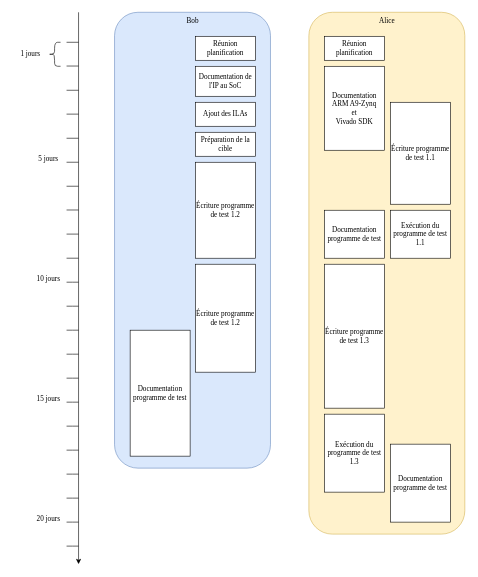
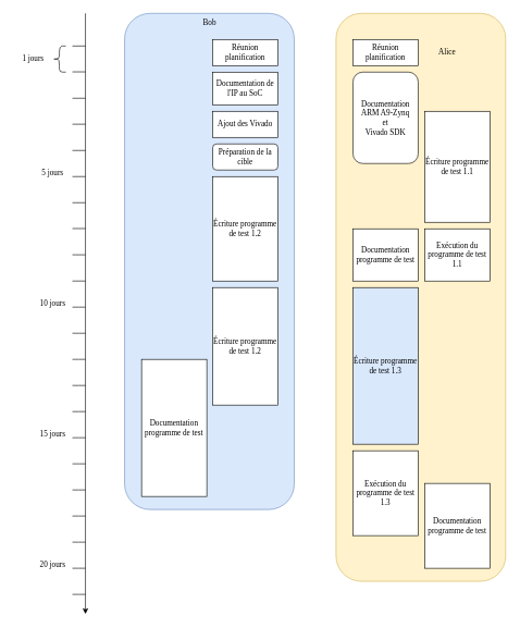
  <mxCell id="0" />
  <mxCell id="1" parent="0" />
  <mxCell id="2" value="" style="rounded=1;whiteSpace=wrap;html=1;fontFamily=Verdana;fontSize=12;fillColor=#fff2cc;strokeColor=#d6b656;" vertex="1" parent="1"><mxGeometry x="514" y="20" width="260" height="870" as="geometry" /></mxCell>
  <mxCell id="3" value="" style="rounded=1;whiteSpace=wrap;html=1;fontFamily=Verdana;fontSize=12;fillColor=#dae8fc;strokeColor=#6c8ebf;" vertex="1" parent="1"><mxGeometry x="190" y="20" width="260" height="760" as="geometry" /></mxCell>
  <mxCell id="4" value="" style="endArrow=classic;html=1;rounded=0;" edge="1" parent="1"><mxGeometry width="50" height="50" relative="1" as="geometry"><mxPoint x="130" y="20" as="sourcePoint" /><mxPoint x="130" y="940" as="targetPoint" /></mxGeometry></mxCell>
  <mxCell id="5" value="&lt;font style=&quot;font-size: 12px;&quot; face=&quot;Verdana&quot;&gt;Réunion planification&lt;/font&gt;" style="rounded=0;whiteSpace=wrap;html=1;" vertex="1" parent="1"><mxGeometry x="325" y="60" width="100" height="40" as="geometry" /></mxCell>
  <mxCell id="6" value="&lt;font style=&quot;font-size: 12px;&quot; face=&quot;Verdana&quot;&gt;Réunion planification&lt;/font&gt;" style="rounded=0;whiteSpace=wrap;html=1;" vertex="1" parent="1"><mxGeometry x="540" y="60" width="100" height="40" as="geometry" /></mxCell>
  <mxCell id="7" value="" style="endArrow=none;html=1;rounded=0;fontFamily=Verdana;fontSize=14;" edge="1" parent="1"><mxGeometry width="50" height="50" relative="1" as="geometry"><mxPoint x="130" y="109.6" as="sourcePoint" /><mxPoint x="110" y="109.6" as="targetPoint" /></mxGeometry></mxCell>
  <mxCell id="8" value="Bob" style="text;html=1;strokeColor=none;fillColor=none;align=center;verticalAlign=middle;whiteSpace=wrap;rounded=0;fontFamily=Verdana;fontSize=12;" vertex="1" parent="1"><mxGeometry x="282.5" y="20" width="75" height="30" as="geometry" /></mxCell>
- <mxCell id="9" value="Alice" style="text;html=1;strokeColor=none;fillColor=none;align=center;verticalAlign=middle;whiteSpace=wrap;rounded=0;fontFamily=Verdana;fontSize=12;" vertex="1" parent="1"><mxGeometry x="606.5" y="20" width="75" height="30" as="geometry" /></mxCell>
+ <mxCell id="9" value="Alice" style="text;html=1;strokeColor=none;fillColor=none;align=center;verticalAlign=middle;whiteSpace=wrap;rounded=0;fontFamily=Verdana;fontSize=12;" vertex="1" parent="1"><mxGeometry x="646.5" y="65" width="75" height="30" as="geometry" /></mxCell>
  <mxCell id="10" value="1 jours" style="text;html=1;strokeColor=none;fillColor=none;align=center;verticalAlign=middle;whiteSpace=wrap;rounded=0;fontFamily=Verdana;fontSize=12;" vertex="1" parent="1"><mxGeometry x="20" y="75" width="60" height="30" as="geometry" /></mxCell>
  <mxCell id="11" value="Documentation de l'IP au SoC" style="rounded=0;whiteSpace=wrap;html=1;fontFamily=Verdana;fontSize=12;" vertex="1" parent="1"><mxGeometry x="325" y="110" width="100" height="50" as="geometry" /></mxCell>
- <mxCell id="12" value="Ajout des ILAs" style="rounded=0;whiteSpace=wrap;html=1;fontFamily=Verdana;fontSize=12;" vertex="1" parent="1"><mxGeometry x="325" y="170" width="100" height="40" as="geometry" /></mxCell>
- <mxCell id="13" value="Préparation de la cible" style="rounded=0;whiteSpace=wrap;html=1;fontFamily=Verdana;fontSize=12;" vertex="1" parent="1"><mxGeometry x="325" y="220" width="100" height="40" as="geometry" /></mxCell>
+ <mxCell id="12" value="Ajout des Vivado" style="rounded=0;whiteSpace=wrap;html=1;fontFamily=Verdana;fontSize=12;" vertex="1" parent="1"><mxGeometry x="325" y="170" width="100" height="40" as="geometry" /></mxCell>
+ <mxCell id="13" value="Préparation de la cible" style="whiteSpace=wrap;html=1;fontFamily=Verdana;fontSize=12;rounded=1;" vertex="1" parent="1"><mxGeometry x="325" y="220" width="100" height="40" as="geometry" /></mxCell>
  <mxCell id="14" value="" style="endArrow=none;html=1;rounded=0;fontFamily=Verdana;fontSize=12;" edge="1" parent="1"><mxGeometry width="50" height="50" relative="1" as="geometry"><mxPoint x="110" y="270" as="sourcePoint" /><mxPoint x="130" y="270" as="targetPoint" /></mxGeometry></mxCell>
  <mxCell id="15" value="" style="shape=curlyBracket;whiteSpace=wrap;html=1;rounded=1;labelPosition=left;verticalLabelPosition=middle;align=right;verticalAlign=middle;fontFamily=Verdana;fontSize=12;" vertex="1" parent="1"><mxGeometry x="80" y="70" width="20" height="40" as="geometry" /></mxCell>
  <mxCell id="16" value="" style="endArrow=none;html=1;rounded=0;fontFamily=Verdana;fontSize=12;" edge="1" parent="1"><mxGeometry width="50" height="50" relative="1" as="geometry"><mxPoint x="110" y="349.6" as="sourcePoint" /><mxPoint x="130" y="349.6" as="targetPoint" /></mxGeometry></mxCell>
- <mxCell id="17" value="Documentation ARM A9-Zynq&lt;br&gt;&lt;div&gt;et&lt;/div&gt;&lt;div&gt;Vivado SDK&lt;br&gt;&lt;/div&gt;" style="rounded=0;whiteSpace=wrap;html=1;fontFamily=Verdana;fontSize=12;" vertex="1" parent="1"><mxGeometry x="540" y="110" width="100" height="140" as="geometry" /></mxCell>
+ <mxCell id="17" value="Documentation ARM A9-Zynq&lt;br&gt;&lt;div&gt;et&lt;/div&gt;&lt;div&gt;Vivado SDK&lt;br&gt;&lt;/div&gt;" style="whiteSpace=wrap;html=1;fontFamily=Verdana;fontSize=12;rounded=1;" vertex="1" parent="1"><mxGeometry x="540" y="110" width="100" height="140" as="geometry" /></mxCell>
  <mxCell id="18" value="Écriture programme de test 1.1" style="rounded=0;whiteSpace=wrap;html=1;fontFamily=Verdana;fontSize=12;" vertex="1" parent="1"><mxGeometry x="650" y="170" width="100" height="170" as="geometry" /></mxCell>
  <mxCell id="19" value="Écriture programme de test 1.2" style="rounded=0;whiteSpace=wrap;html=1;fontFamily=Verdana;fontSize=12;" vertex="1" parent="1"><mxGeometry x="325" y="270" width="100" height="160" as="geometry" /></mxCell>
  <mxCell id="20" value="Exécution du programme de test 1.1" style="rounded=0;whiteSpace=wrap;html=1;fontFamily=Verdana;fontSize=12;" vertex="1" parent="1"><mxGeometry x="650" y="350" width="100" height="80" as="geometry" /></mxCell>
  <mxCell id="21" value="Documentation programme de test" style="rounded=0;whiteSpace=wrap;html=1;fontFamily=Verdana;fontSize=12;" vertex="1" parent="1"><mxGeometry x="540" y="350" width="100" height="80" as="geometry" /></mxCell>
- <mxCell id="22" value="Écriture programme de test 1.3" style="rounded=0;whiteSpace=wrap;html=1;fontFamily=Verdana;fontSize=12;" vertex="1" parent="1"><mxGeometry x="540" y="440" width="100" height="240" as="geometry" /></mxCell>
+ <mxCell id="22" value="Écriture programme de test 1.3" style="rounded=0;whiteSpace=wrap;html=1;fontFamily=Verdana;fontSize=12;fillColor=#dae8fc;" vertex="1" parent="1"><mxGeometry x="540" y="440" width="100" height="240" as="geometry" /></mxCell>
  <mxCell id="23" value="Exécution du programme de test 1.3" style="rounded=0;whiteSpace=wrap;html=1;fontFamily=Verdana;fontSize=12;" vertex="1" parent="1"><mxGeometry x="540" y="690" width="100" height="130" as="geometry" /></mxCell>
  <mxCell id="24" value="Documentation programme de test" style="rounded=0;whiteSpace=wrap;html=1;fontFamily=Verdana;fontSize=12;" vertex="1" parent="1"><mxGeometry x="650" y="740" width="100" height="130" as="geometry" /></mxCell>
  <mxCell id="25" value="Écriture programme de test 1.2" style="rounded=0;whiteSpace=wrap;html=1;fontFamily=Verdana;fontSize=12;" vertex="1" parent="1"><mxGeometry x="325" y="440" width="100" height="180" as="geometry" /></mxCell>
  <mxCell id="26" value="Documentation programme de test" style="rounded=0;whiteSpace=wrap;html=1;fontFamily=Verdana;fontSize=12;" vertex="1" parent="1"><mxGeometry x="216" y="550" width="100" height="210" as="geometry" /></mxCell>
  <mxCell id="27" value="" style="endArrow=none;html=1;rounded=0;fontFamily=Verdana;fontSize=14;" edge="1" parent="1"><mxGeometry width="50" height="50" relative="1" as="geometry"><mxPoint x="130" y="150" as="sourcePoint" /><mxPoint x="110" y="150" as="targetPoint" /></mxGeometry></mxCell>
  <mxCell id="28" value="" style="endArrow=none;html=1;rounded=0;fontFamily=Verdana;fontSize=14;" edge="1" parent="1"><mxGeometry width="50" height="50" relative="1" as="geometry"><mxPoint x="130" y="189.8" as="sourcePoint" /><mxPoint x="110" y="189.8" as="targetPoint" /></mxGeometry></mxCell>
  <mxCell id="29" value="" style="endArrow=none;html=1;rounded=0;fontFamily=Verdana;fontSize=14;" edge="1" parent="1"><mxGeometry width="50" height="50" relative="1" as="geometry"><mxPoint x="130" y="230" as="sourcePoint" /><mxPoint x="110" y="230" as="targetPoint" /></mxGeometry></mxCell>
  <mxCell id="30" value="" style="endArrow=none;html=1;rounded=0;fontFamily=Verdana;fontSize=14;" edge="1" parent="1"><mxGeometry width="50" height="50" relative="1" as="geometry"><mxPoint x="130" y="310" as="sourcePoint" /><mxPoint x="110" y="310" as="targetPoint" /></mxGeometry></mxCell>
  <mxCell id="31" value="" style="endArrow=none;html=1;rounded=0;fontFamily=Verdana;fontSize=14;" edge="1" parent="1"><mxGeometry width="50" height="50" relative="1" as="geometry"><mxPoint x="130" y="389.8" as="sourcePoint" /><mxPoint x="110" y="389.8" as="targetPoint" /></mxGeometry></mxCell>
  <mxCell id="32" value="" style="endArrow=none;html=1;rounded=0;fontFamily=Verdana;fontSize=14;" edge="1" parent="1"><mxGeometry width="50" height="50" relative="1" as="geometry"><mxPoint x="130" y="430" as="sourcePoint" /><mxPoint x="110" y="430" as="targetPoint" /></mxGeometry></mxCell>
  <mxCell id="33" value="" style="endArrow=none;html=1;rounded=0;fontFamily=Verdana;fontSize=14;" edge="1" parent="1"><mxGeometry width="50" height="50" relative="1" as="geometry"><mxPoint x="130" y="470" as="sourcePoint" /><mxPoint x="110" y="470" as="targetPoint" /><Array as="points"><mxPoint x="120" y="470" /></Array></mxGeometry></mxCell>
  <mxCell id="34" value="" style="endArrow=none;html=1;rounded=0;fontFamily=Verdana;fontSize=14;" edge="1" parent="1"><mxGeometry width="50" height="50" relative="1" as="geometry"><mxPoint x="130" y="510" as="sourcePoint" /><mxPoint x="110" y="510" as="targetPoint" /><Array as="points"><mxPoint x="120" y="510" /></Array></mxGeometry></mxCell>
  <mxCell id="35" value="" style="endArrow=none;html=1;rounded=0;fontFamily=Verdana;fontSize=14;" edge="1" parent="1"><mxGeometry width="50" height="50" relative="1" as="geometry"><mxPoint x="130" y="550" as="sourcePoint" /><mxPoint x="110" y="550" as="targetPoint" /><Array as="points"><mxPoint x="120" y="550" /></Array></mxGeometry></mxCell>
  <mxCell id="36" value="" style="endArrow=none;html=1;rounded=0;fontFamily=Verdana;fontSize=14;" edge="1" parent="1"><mxGeometry width="50" height="50" relative="1" as="geometry"><mxPoint x="130" y="590" as="sourcePoint" /><mxPoint x="110" y="590" as="targetPoint" /><Array as="points"><mxPoint x="120" y="590" /></Array></mxGeometry></mxCell>
  <mxCell id="37" value="" style="endArrow=none;html=1;rounded=0;fontFamily=Verdana;fontSize=14;" edge="1" parent="1"><mxGeometry width="50" height="50" relative="1" as="geometry"><mxPoint x="130" y="630" as="sourcePoint" /><mxPoint x="110" y="630" as="targetPoint" /><Array as="points"><mxPoint x="120" y="630" /></Array></mxGeometry></mxCell>
  <mxCell id="38" value="" style="endArrow=none;html=1;rounded=0;fontFamily=Verdana;fontSize=14;" edge="1" parent="1"><mxGeometry width="50" height="50" relative="1" as="geometry"><mxPoint x="130" y="670" as="sourcePoint" /><mxPoint x="110" y="670" as="targetPoint" /><Array as="points"><mxPoint x="120" y="670" /></Array></mxGeometry></mxCell>
  <mxCell id="39" value="" style="endArrow=none;html=1;rounded=0;fontFamily=Verdana;fontSize=14;" edge="1" parent="1"><mxGeometry width="50" height="50" relative="1" as="geometry"><mxPoint x="130" y="710" as="sourcePoint" /><mxPoint x="110" y="710" as="targetPoint" /><Array as="points"><mxPoint x="120" y="710" /></Array></mxGeometry></mxCell>
  <mxCell id="40" value="" style="endArrow=none;html=1;rounded=0;fontFamily=Verdana;fontSize=14;" edge="1" parent="1"><mxGeometry width="50" height="50" relative="1" as="geometry"><mxPoint x="130" y="750" as="sourcePoint" /><mxPoint x="110" y="750" as="targetPoint" /><Array as="points"><mxPoint x="120" y="750" /></Array></mxGeometry></mxCell>
  <mxCell id="41" value="" style="endArrow=none;html=1;rounded=0;fontFamily=Verdana;fontSize=14;" edge="1" parent="1"><mxGeometry width="50" height="50" relative="1" as="geometry"><mxPoint x="130" y="790" as="sourcePoint" /><mxPoint x="110" y="790" as="targetPoint" /><Array as="points"><mxPoint x="120" y="790" /></Array></mxGeometry></mxCell>
  <mxCell id="42" value="" style="endArrow=none;html=1;rounded=0;fontFamily=Verdana;fontSize=14;" edge="1" parent="1"><mxGeometry width="50" height="50" relative="1" as="geometry"><mxPoint x="130" y="830" as="sourcePoint" /><mxPoint x="110" y="830" as="targetPoint" /><Array as="points"><mxPoint x="120" y="830" /></Array></mxGeometry></mxCell>
  <mxCell id="43" value="" style="endArrow=none;html=1;rounded=0;fontFamily=Verdana;fontSize=14;" edge="1" parent="1"><mxGeometry width="50" height="50" relative="1" as="geometry"><mxPoint x="130" y="870" as="sourcePoint" /><mxPoint x="110" y="870" as="targetPoint" /><Array as="points"><mxPoint x="120" y="870" /></Array></mxGeometry></mxCell>
  <mxCell id="44" value="" style="endArrow=none;html=1;rounded=0;fontFamily=Verdana;fontSize=14;" edge="1" parent="1"><mxGeometry width="50" height="50" relative="1" as="geometry"><mxPoint x="130" y="910" as="sourcePoint" /><mxPoint x="110" y="910" as="targetPoint" /><Array as="points"><mxPoint x="120" y="910" /></Array></mxGeometry></mxCell>
  <mxCell id="45" value="5 jours" style="text;html=1;strokeColor=none;fillColor=none;align=center;verticalAlign=middle;whiteSpace=wrap;rounded=0;fontFamily=Verdana;fontSize=12;" vertex="1" parent="1"><mxGeometry x="50" y="250" width="60" height="30" as="geometry" /></mxCell>
  <mxCell id="46" value="10 jours" style="text;html=1;strokeColor=none;fillColor=none;align=center;verticalAlign=middle;whiteSpace=wrap;rounded=0;fontFamily=Verdana;fontSize=12;" vertex="1" parent="1"><mxGeometry x="50" y="450" width="60" height="30" as="geometry" /></mxCell>
  <mxCell id="47" value="15 jours" style="text;html=1;strokeColor=none;fillColor=none;align=center;verticalAlign=middle;whiteSpace=wrap;rounded=0;fontFamily=Verdana;fontSize=12;" vertex="1" parent="1"><mxGeometry x="50" y="650" width="60" height="30" as="geometry" /></mxCell>
  <mxCell id="48" value="20 jours" style="text;html=1;strokeColor=none;fillColor=none;align=center;verticalAlign=middle;whiteSpace=wrap;rounded=0;fontFamily=Verdana;fontSize=12;" vertex="1" parent="1"><mxGeometry x="50" y="850" width="60" height="30" as="geometry" /></mxCell>
  <mxCell id="49" value="" style="endArrow=none;html=1;rounded=0;fontFamily=Verdana;fontSize=14;" edge="1" parent="1"><mxGeometry width="50" height="50" relative="1" as="geometry"><mxPoint x="130" y="70" as="sourcePoint" /><mxPoint x="110" y="70" as="targetPoint" /></mxGeometry></mxCell>
